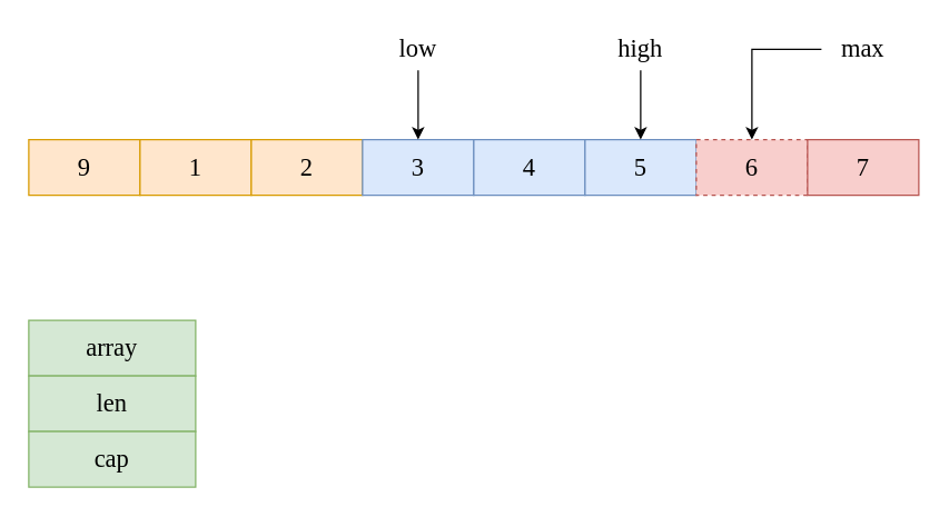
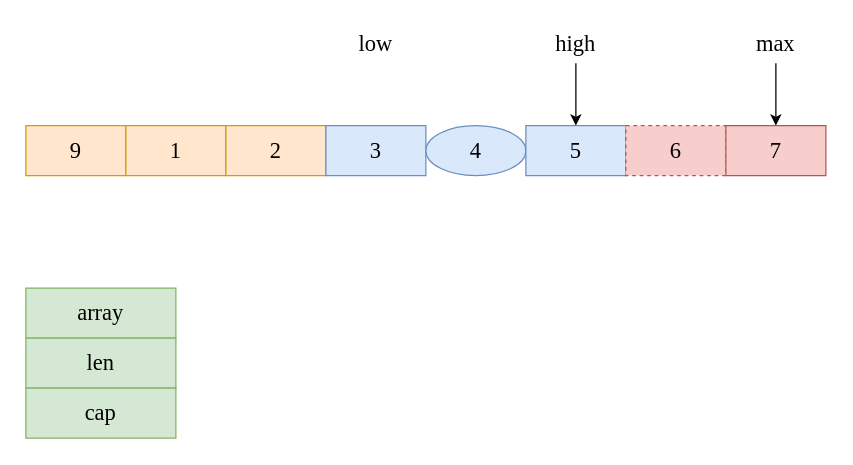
  <mxCell id="0" />
  <mxCell id="1" parent="0" />
  <mxCell id="2" value="array" style="rounded=0;whiteSpace=wrap;html=1;fontSize=18;fontFamily=Comic Sans MS;fillColor=#d5e8d4;strokeColor=#82b366;" vertex="1" parent="1"><mxGeometry x="20" y="230" width="120" height="40" as="geometry" /></mxCell>
  <mxCell id="3" value="len" style="rounded=0;whiteSpace=wrap;html=1;fontSize=18;fontFamily=Comic Sans MS;fillColor=#d5e8d4;strokeColor=#82b366;" vertex="1" parent="1"><mxGeometry x="20" y="270" width="120" height="40" as="geometry" /></mxCell>
  <mxCell id="4" value="cap" style="rounded=0;whiteSpace=wrap;html=1;fontSize=18;fontFamily=Comic Sans MS;fillColor=#d5e8d4;strokeColor=#82b366;" vertex="1" parent="1"><mxGeometry x="20" y="310" width="120" height="40" as="geometry" /></mxCell>
  <mxCell id="5" value="9" style="rounded=0;whiteSpace=wrap;html=1;fontFamily=Comic Sans MS;fontSize=18;fillColor=#ffe6cc;strokeColor=#d79b00;flipV=1;flipH=1;direction=west;container=0;" vertex="1" parent="1"><mxGeometry x="20" y="100" width="80" height="40" as="geometry" /></mxCell>
  <mxCell id="6" value="1" style="rounded=0;whiteSpace=wrap;html=1;fontFamily=Comic Sans MS;fontSize=18;fillColor=#ffe6cc;strokeColor=#d79b00;flipV=1;flipH=1;direction=west;container=0;" vertex="1" parent="1"><mxGeometry x="100" y="100" width="80" height="40" as="geometry" /></mxCell>
  <mxCell id="7" value="2" style="rounded=0;whiteSpace=wrap;html=1;fontFamily=Comic Sans MS;fontSize=18;fillColor=#ffe6cc;strokeColor=#d79b00;flipV=1;flipH=1;direction=west;container=0;" vertex="1" parent="1"><mxGeometry x="180" y="100" width="80" height="40" as="geometry" /></mxCell>
  <mxCell id="8" value="3" style="rounded=0;whiteSpace=wrap;html=1;fontFamily=Comic Sans MS;fontSize=18;fillColor=#dae8fc;strokeColor=#6c8ebf;flipV=1;flipH=1;direction=west;container=0;" vertex="1" parent="1"><mxGeometry x="260" y="100" width="80" height="40" as="geometry" /></mxCell>
- <mxCell id="9" value="4" style="rounded=0;whiteSpace=wrap;html=1;fontFamily=Comic Sans MS;fontSize=18;fillColor=#dae8fc;strokeColor=#6c8ebf;flipV=1;flipH=1;direction=west;container=0;" vertex="1" parent="1"><mxGeometry x="340" y="100" width="80" height="40" as="geometry" /></mxCell>
+ <mxCell id="9" value="4" style="ellipse;whiteSpace=wrap;html=1;fontFamily=Comic Sans MS;fontSize=18;fillColor=#dae8fc;strokeColor=#6c8ebf;flipV=1;flipH=1;direction=west;container=0;" vertex="1" parent="1"><mxGeometry x="340" y="100" width="80" height="40" as="geometry" /></mxCell>
  <mxCell id="10" value="5" style="rounded=0;whiteSpace=wrap;html=1;fontFamily=Comic Sans MS;fontSize=18;fillColor=#dae8fc;strokeColor=#6c8ebf;flipV=1;flipH=1;direction=west;container=0;" vertex="1" parent="1"><mxGeometry x="420" y="100" width="80" height="40" as="geometry" /></mxCell>
  <mxCell id="11" value="6" style="rounded=0;whiteSpace=wrap;html=1;fontFamily=Comic Sans MS;fontSize=18;fillColor=#f8cecc;strokeColor=#b85450;flipV=1;flipH=1;direction=west;container=0;dashed=1;" vertex="1" parent="1"><mxGeometry x="500" y="100" width="80" height="40" as="geometry" /></mxCell>
  <mxCell id="12" value="7" style="rounded=0;whiteSpace=wrap;html=1;fontFamily=Comic Sans MS;fontSize=18;fillColor=#f8cecc;strokeColor=#b85450;flipV=1;flipH=1;direction=west;container=0;" vertex="1" parent="1"><mxGeometry x="580" y="100" width="80" height="40" as="geometry" /></mxCell>
- <mxCell id="13" value="" style="edgeStyle=orthogonalEdgeStyle;rounded=0;orthogonalLoop=1;jettySize=auto;html=1;fontFamily=Comic Sans MS;fontSize=18;" edge="1" parent="1" source="14" target="8"><mxGeometry relative="1" as="geometry" /></mxCell>
  <mxCell id="14" value="low" style="text;html=1;strokeColor=none;fillColor=none;align=center;verticalAlign=middle;whiteSpace=wrap;rounded=0;fontSize=18;fontFamily=Comic Sans MS;" vertex="1" parent="1"><mxGeometry x="270" y="20" width="60" height="30" as="geometry" /></mxCell>
  <mxCell id="15" value="" style="edgeStyle=orthogonalEdgeStyle;rounded=0;orthogonalLoop=1;jettySize=auto;html=1;fontFamily=Comic Sans MS;fontSize=18;" edge="1" parent="1" source="16" target="10"><mxGeometry relative="1" as="geometry" /></mxCell>
  <mxCell id="16" value="high" style="text;html=1;strokeColor=none;fillColor=none;align=center;verticalAlign=middle;whiteSpace=wrap;rounded=0;fontFamily=Comic Sans MS;fontSize=18;" vertex="1" parent="1"><mxGeometry x="430" y="20" width="60" height="30" as="geometry" /></mxCell>
- <mxCell id="17" value="" style="edgeStyle=orthogonalEdgeStyle;rounded=0;orthogonalLoop=1;jettySize=auto;html=1;fontFamily=Comic Sans MS;fontSize=18;" edge="1" parent="1" source="18" target="11"><mxGeometry relative="1" as="geometry" /></mxCell>
+ <mxCell id="17" value="" style="edgeStyle=orthogonalEdgeStyle;rounded=0;orthogonalLoop=1;jettySize=auto;html=1;fontFamily=Comic Sans MS;fontSize=18;" edge="1" parent="1" source="18" target="12"><mxGeometry relative="1" as="geometry" /></mxCell>
  <mxCell id="18" value="max" style="text;html=1;strokeColor=none;fillColor=none;align=center;verticalAlign=middle;whiteSpace=wrap;rounded=0;fontFamily=Comic Sans MS;fontSize=18;" vertex="1" parent="1"><mxGeometry x="590" y="20" width="60" height="30" as="geometry" /></mxCell>
